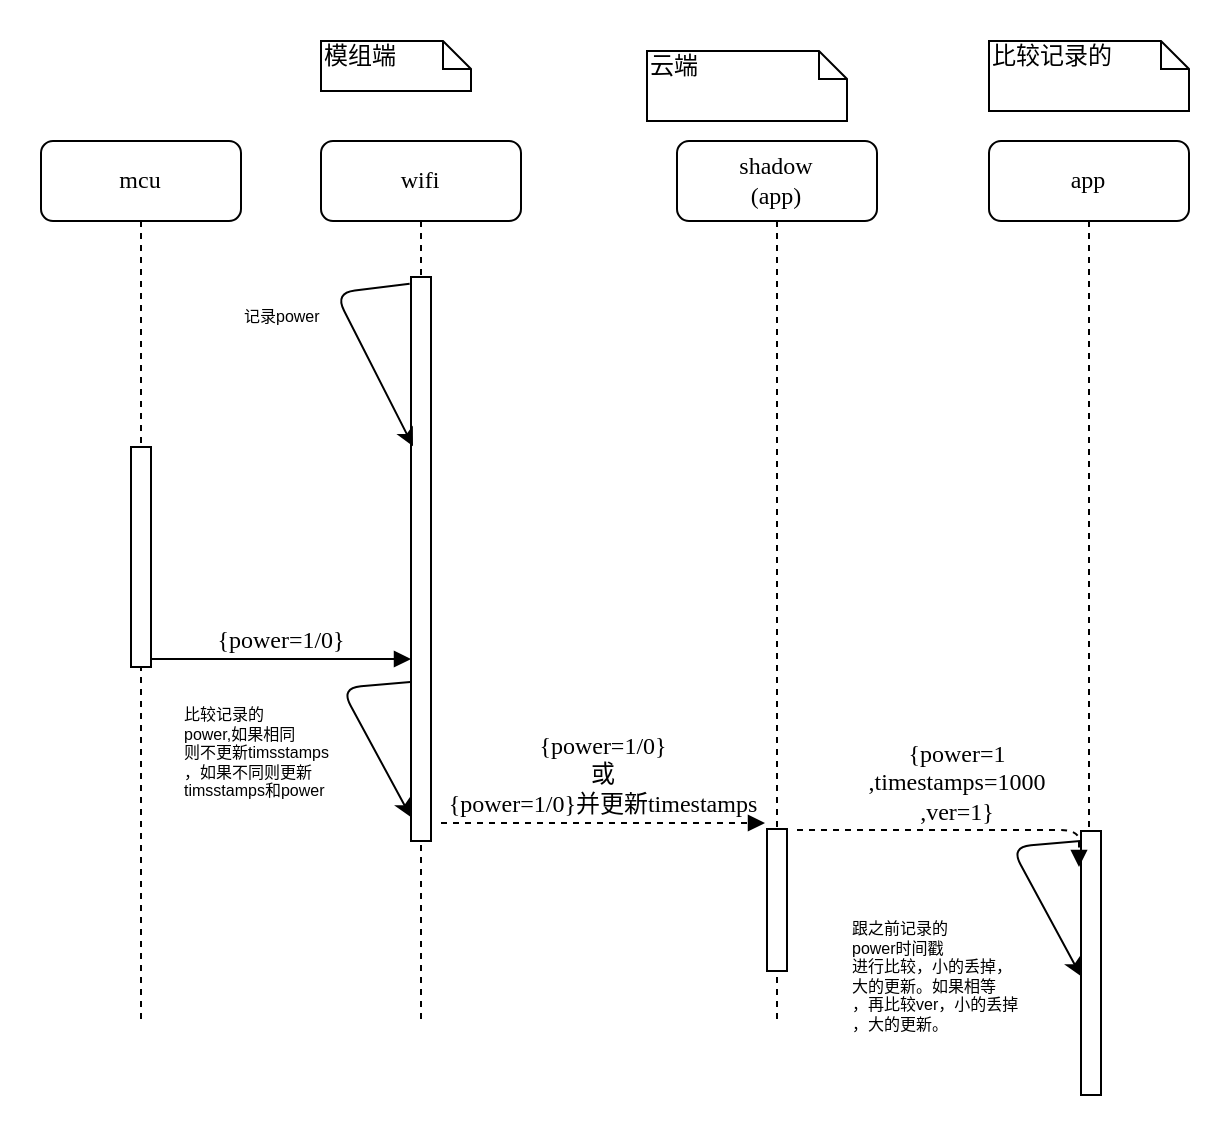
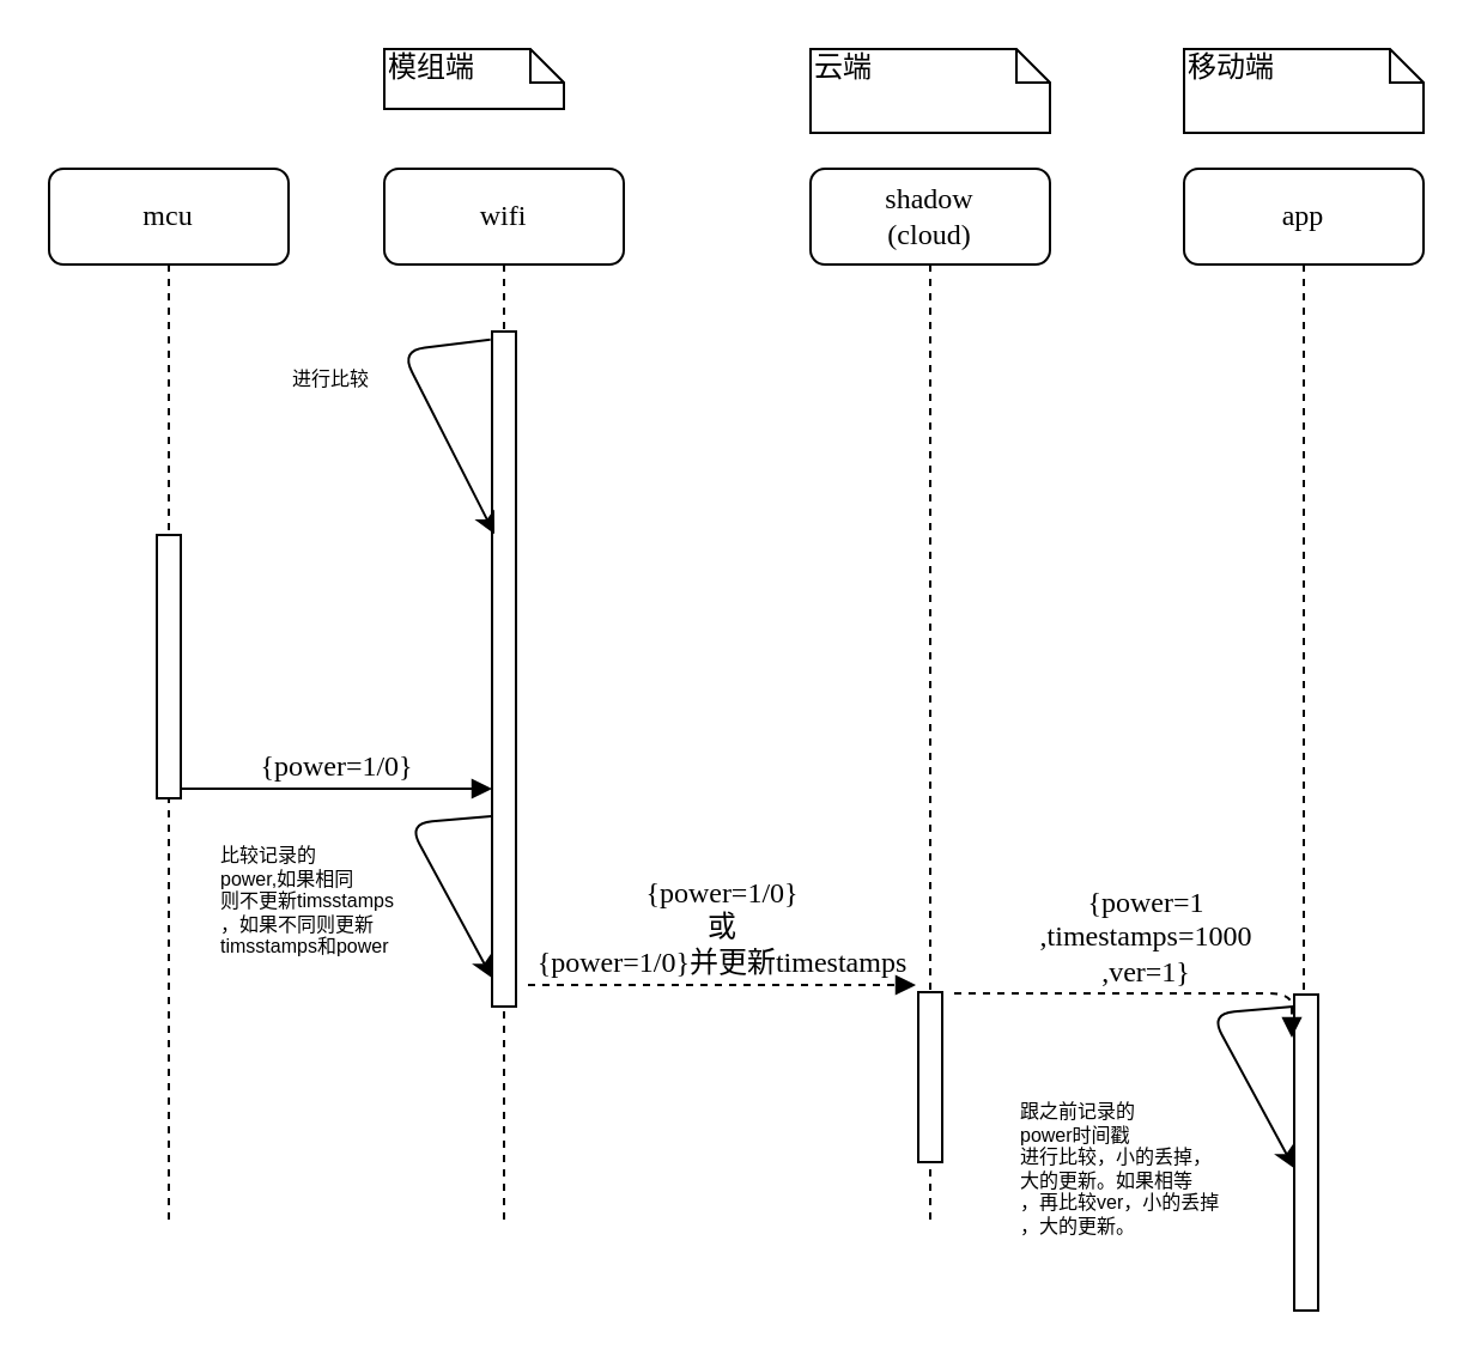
  <mxCell id="0" />
  <mxCell id="1" parent="0" />
  <mxCell id="2" value="" style="endArrow=classic;html=1;exitX=-0.033;exitY=0.529;exitDx=0;exitDy=0;exitPerimeter=0;entryX=0;entryY=0.965;entryDx=0;entryDy=0;entryPerimeter=0;" parent="1" edge="1"><mxGeometry width="50" height="50" relative="1" as="geometry"><mxPoint x="204.67" y="340.495" as="sourcePoint" /><mxPoint x="205" y="408.075" as="targetPoint" /><Array as="points"><mxPoint x="170" y="343.5" /></Array></mxGeometry></mxCell>
  <mxCell id="3" value="&lt;span style=&quot;white-space: normal&quot;&gt;wifi&lt;/span&gt;" style="shape=umlLifeline;perimeter=lifelinePerimeter;whiteSpace=wrap;html=1;container=1;collapsible=0;recursiveResize=0;outlineConnect=0;rounded=1;shadow=0;comic=0;labelBackgroundColor=none;strokeColor=#000000;strokeWidth=1;fillColor=#FFFFFF;fontFamily=Verdana;fontSize=12;fontColor=#000000;align=center;" parent="1" vertex="1"><mxGeometry x="160" y="70" width="100" height="440" as="geometry" /></mxCell>
  <mxCell id="4" value="" style="html=1;points=[];perimeter=orthogonalPerimeter;rounded=0;shadow=0;comic=0;labelBackgroundColor=none;strokeColor=#000000;strokeWidth=1;fillColor=#FFFFFF;fontFamily=Verdana;fontSize=12;fontColor=#000000;align=center;" parent="3" vertex="1"><mxGeometry x="45" y="68" width="10" height="282" as="geometry" /></mxCell>
  <mxCell id="5" value="" style="endArrow=classic;html=1;exitX=-0.067;exitY=0.012;exitDx=0;exitDy=0;exitPerimeter=0;entryX=0.1;entryY=0.3;entryDx=0;entryDy=0;entryPerimeter=0;" parent="3" source="4" target="4" edge="1"><mxGeometry width="50" height="50" relative="1" as="geometry"><mxPoint x="41.67" y="72.995" as="sourcePoint" /><mxPoint x="42" y="140.575" as="targetPoint" /><Array as="points"><mxPoint x="7" y="76" /></Array></mxGeometry></mxCell>
- <mxCell id="6" value="shadow&lt;br&gt;(app)" style="shape=umlLifeline;perimeter=lifelinePerimeter;whiteSpace=wrap;html=1;container=1;collapsible=0;recursiveResize=0;outlineConnect=0;rounded=1;shadow=0;comic=0;labelBackgroundColor=none;strokeColor=#000000;strokeWidth=1;fillColor=#FFFFFF;fontFamily=Verdana;fontSize=12;fontColor=#000000;align=center;" parent="1" vertex="1"><mxGeometry x="338" y="70" width="100" height="440" as="geometry" /></mxCell>
+ <mxCell id="6" value="shadow&lt;br&gt;(cloud)" style="shape=umlLifeline;perimeter=lifelinePerimeter;whiteSpace=wrap;html=1;container=1;collapsible=0;recursiveResize=0;outlineConnect=0;rounded=1;shadow=0;comic=0;labelBackgroundColor=none;strokeColor=#000000;strokeWidth=1;fillColor=#FFFFFF;fontFamily=Verdana;fontSize=12;fontColor=#000000;align=center;" parent="1" vertex="1"><mxGeometry x="338" y="70" width="100" height="440" as="geometry" /></mxCell>
  <mxCell id="7" value="" style="html=1;points=[];perimeter=orthogonalPerimeter;rounded=0;shadow=0;comic=0;labelBackgroundColor=none;strokeColor=#000000;strokeWidth=1;fillColor=#FFFFFF;fontFamily=Verdana;fontSize=12;fontColor=#000000;align=center;" parent="6" vertex="1"><mxGeometry x="45" y="344" width="10" height="71" as="geometry" /></mxCell>
  <mxCell id="8" value="app" style="shape=umlLifeline;perimeter=lifelinePerimeter;whiteSpace=wrap;html=1;container=1;collapsible=0;recursiveResize=0;outlineConnect=0;rounded=1;shadow=0;comic=0;labelBackgroundColor=none;strokeColor=#000000;strokeWidth=1;fillColor=#FFFFFF;fontFamily=Verdana;fontSize=12;fontColor=#000000;align=center;" parent="1" vertex="1"><mxGeometry x="494" y="70" width="100" height="470" as="geometry" /></mxCell>
  <mxCell id="9" value="" style="html=1;points=[];perimeter=orthogonalPerimeter;rounded=0;shadow=0;comic=0;labelBackgroundColor=none;strokeColor=#000000;strokeWidth=1;fillColor=#FFFFFF;fontFamily=Verdana;fontSize=12;fontColor=#000000;align=center;" parent="8" vertex="1"><mxGeometry x="46" y="345" width="10" height="132" as="geometry" /></mxCell>
  <mxCell id="10" value="mcu" style="shape=umlLifeline;perimeter=lifelinePerimeter;whiteSpace=wrap;html=1;container=1;collapsible=0;recursiveResize=0;outlineConnect=0;rounded=1;shadow=0;comic=0;labelBackgroundColor=none;strokeColor=#000000;strokeWidth=1;fillColor=#FFFFFF;fontFamily=Verdana;fontSize=12;fontColor=#000000;align=center;" parent="1" vertex="1"><mxGeometry x="20" y="70" width="100" height="440" as="geometry" /></mxCell>
  <mxCell id="11" value="" style="html=1;points=[];perimeter=orthogonalPerimeter;rounded=0;shadow=0;comic=0;labelBackgroundColor=none;strokeColor=#000000;strokeWidth=1;fillColor=#FFFFFF;fontFamily=Verdana;fontSize=12;fontColor=#000000;align=center;" parent="10" vertex="1"><mxGeometry x="45" y="153" width="10" height="110" as="geometry" /></mxCell>
  <mxCell id="12" value="&lt;span style=&quot;white-space: normal&quot;&gt;模组端&lt;/span&gt;" style="shape=note;whiteSpace=wrap;html=1;size=14;verticalAlign=top;align=left;spacingTop=-6;rounded=0;shadow=0;comic=0;labelBackgroundColor=none;strokeColor=#000000;strokeWidth=1;fillColor=#FFFFFF;fontFamily=Verdana;fontSize=12;fontColor=#000000;" parent="1" vertex="1"><mxGeometry x="160" y="20" width="75" height="25" as="geometry" /></mxCell>
- <mxCell id="13" value="云端" style="shape=note;whiteSpace=wrap;html=1;size=14;verticalAlign=top;align=left;spacingTop=-6;rounded=0;shadow=0;comic=0;labelBackgroundColor=none;strokeColor=#000000;strokeWidth=1;fillColor=#FFFFFF;fontFamily=Verdana;fontSize=12;fontColor=#000000;" parent="1" vertex="1"><mxGeometry x="323" y="25" width="100" height="35" as="geometry" /></mxCell>
- <mxCell id="14" value="比较记录的" style="shape=note;whiteSpace=wrap;html=1;size=14;verticalAlign=top;align=left;spacingTop=-6;rounded=0;shadow=0;comic=0;labelBackgroundColor=none;strokeColor=#000000;strokeWidth=1;fillColor=#FFFFFF;fontFamily=Verdana;fontSize=12;fontColor=#000000;" parent="1" vertex="1"><mxGeometry x="494" y="20" width="100" height="35" as="geometry" /></mxCell>
+ <mxCell id="13" value="云端" style="shape=note;whiteSpace=wrap;html=1;size=14;verticalAlign=top;align=left;spacingTop=-6;rounded=0;shadow=0;comic=0;labelBackgroundColor=none;strokeColor=#000000;strokeWidth=1;fillColor=#FFFFFF;fontFamily=Verdana;fontSize=12;fontColor=#000000;" parent="1" vertex="1"><mxGeometry x="338" y="20" width="100" height="35" as="geometry" /></mxCell>
+ <mxCell id="14" value="移动端" style="shape=note;whiteSpace=wrap;html=1;size=14;verticalAlign=top;align=left;spacingTop=-6;rounded=0;shadow=0;comic=0;labelBackgroundColor=none;strokeColor=#000000;strokeWidth=1;fillColor=#FFFFFF;fontFamily=Verdana;fontSize=12;fontColor=#000000;" parent="1" vertex="1"><mxGeometry x="494" y="20" width="100" height="35" as="geometry" /></mxCell>
  <mxCell id="15" value="{power=1/0}" style="html=1;verticalAlign=bottom;endArrow=block;labelBackgroundColor=none;fontFamily=Verdana;fontSize=12;edgeStyle=elbowEdgeStyle;elbow=vertical;" parent="1" edge="1"><mxGeometry relative="1" as="geometry"><mxPoint x="75" y="329" as="sourcePoint" /><Array as="points"><mxPoint x="80" y="329" /></Array><mxPoint x="205" y="329" as="targetPoint" /></mxGeometry></mxCell>
  <mxCell id="16" value="{power=1/0}&lt;br&gt;或&lt;br&gt;{power=1/0}并更新timestamps" style="html=1;verticalAlign=bottom;endArrow=block;labelBackgroundColor=none;fontFamily=Verdana;fontSize=12;edgeStyle=elbowEdgeStyle;elbow=horizontal;dashed=1;exitX=1.5;exitY=0.968;exitDx=0;exitDy=0;exitPerimeter=0;" parent="1" source="4" edge="1"><mxGeometry relative="1" as="geometry"><mxPoint x="230" y="411" as="sourcePoint" /><mxPoint x="382" y="411" as="targetPoint" /><mxPoint as="offset" /></mxGeometry></mxCell>
  <mxCell id="17" value="{power=1&lt;br&gt;,timestamps=1000&lt;br&gt;,ver=1}" style="html=1;verticalAlign=bottom;endArrow=block;labelBackgroundColor=none;fontFamily=Verdana;fontSize=12;edgeStyle=elbowEdgeStyle;elbow=vertical;dashed=1;entryX=-0.1;entryY=0.024;entryDx=0;entryDy=0;entryPerimeter=0;" parent="1" edge="1"><mxGeometry relative="1" as="geometry"><mxPoint x="398" y="414.5" as="sourcePoint" /><Array as="points"><mxPoint x="403" y="414.5" /></Array><mxPoint x="539" y="433" as="targetPoint" /></mxGeometry></mxCell>
- <mxCell id="18" value="&lt;font style=&quot;font-size: 8px&quot;&gt;记录power&lt;/font&gt;" style="text;html=1;resizable=0;points=[];autosize=1;align=left;verticalAlign=top;spacingTop=-4;fontSize=8;" parent="1" vertex="1"><mxGeometry x="120" y="151" width="70" height="10" as="geometry" /></mxCell>
+ <mxCell id="18" value="&lt;font style=&quot;font-size: 8px&quot;&gt;进行比较&lt;/font&gt;" style="text;html=1;resizable=0;points=[];autosize=1;align=left;verticalAlign=top;spacingTop=-4;fontSize=8;" parent="1" vertex="1"><mxGeometry x="120" y="151" width="70" height="10" as="geometry" /></mxCell>
  <mxCell id="19" value="" style="endArrow=classic;html=1;exitX=-0.033;exitY=0.529;exitDx=0;exitDy=0;exitPerimeter=0;entryX=0;entryY=0.965;entryDx=0;entryDy=0;entryPerimeter=0;" parent="1" edge="1"><mxGeometry width="50" height="50" relative="1" as="geometry"><mxPoint x="539.67" y="419.995" as="sourcePoint" /><mxPoint x="540" y="487.575" as="targetPoint" /><Array as="points"><mxPoint x="505" y="423" /></Array></mxGeometry></mxCell>
  <mxCell id="20" value="跟之前记录的&lt;br&gt;power时间戳&lt;br&gt;进行比较，小的丢掉，&lt;br&gt;大的更新。如果相等&lt;br&gt;，再比较ver，小的丢掉&lt;br&gt;，大的更新。" style="text;html=1;resizable=0;points=[];autosize=1;align=left;verticalAlign=top;spacingTop=-4;fontSize=8;" parent="1" vertex="1"><mxGeometry x="424" y="457" width="140" height="60" as="geometry" /></mxCell>
  <mxCell id="21" value="比较记录的&lt;br&gt;power,如果相同&lt;br&gt;则不更新timsstamps&lt;br&gt;，如果不同则更新&lt;br&gt;timsstamps和power" style="text;html=1;resizable=0;points=[];autosize=1;align=left;verticalAlign=top;spacingTop=-4;fontSize=8;" parent="1" vertex="1"><mxGeometry x="90" y="350" width="120" height="50" as="geometry" /></mxCell>
